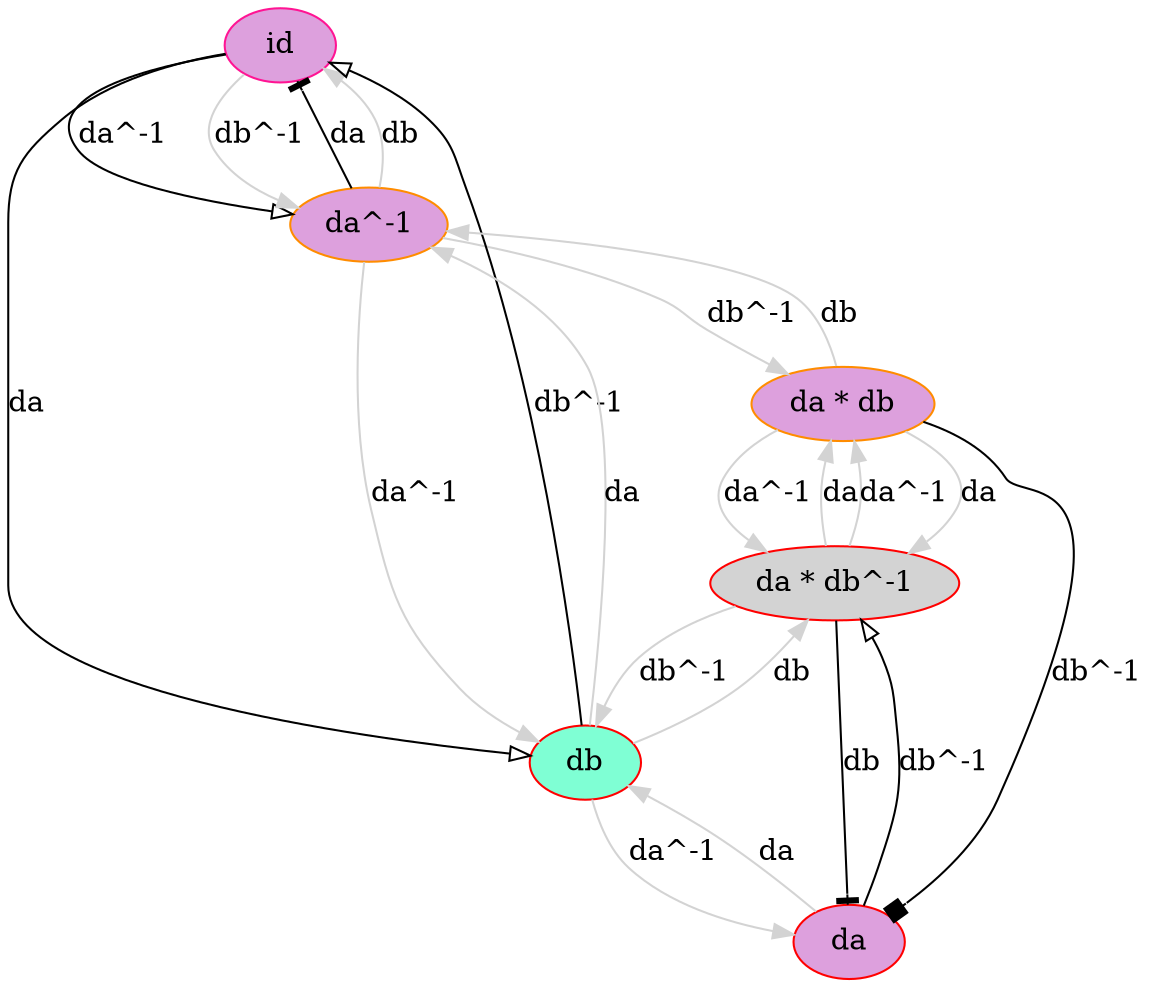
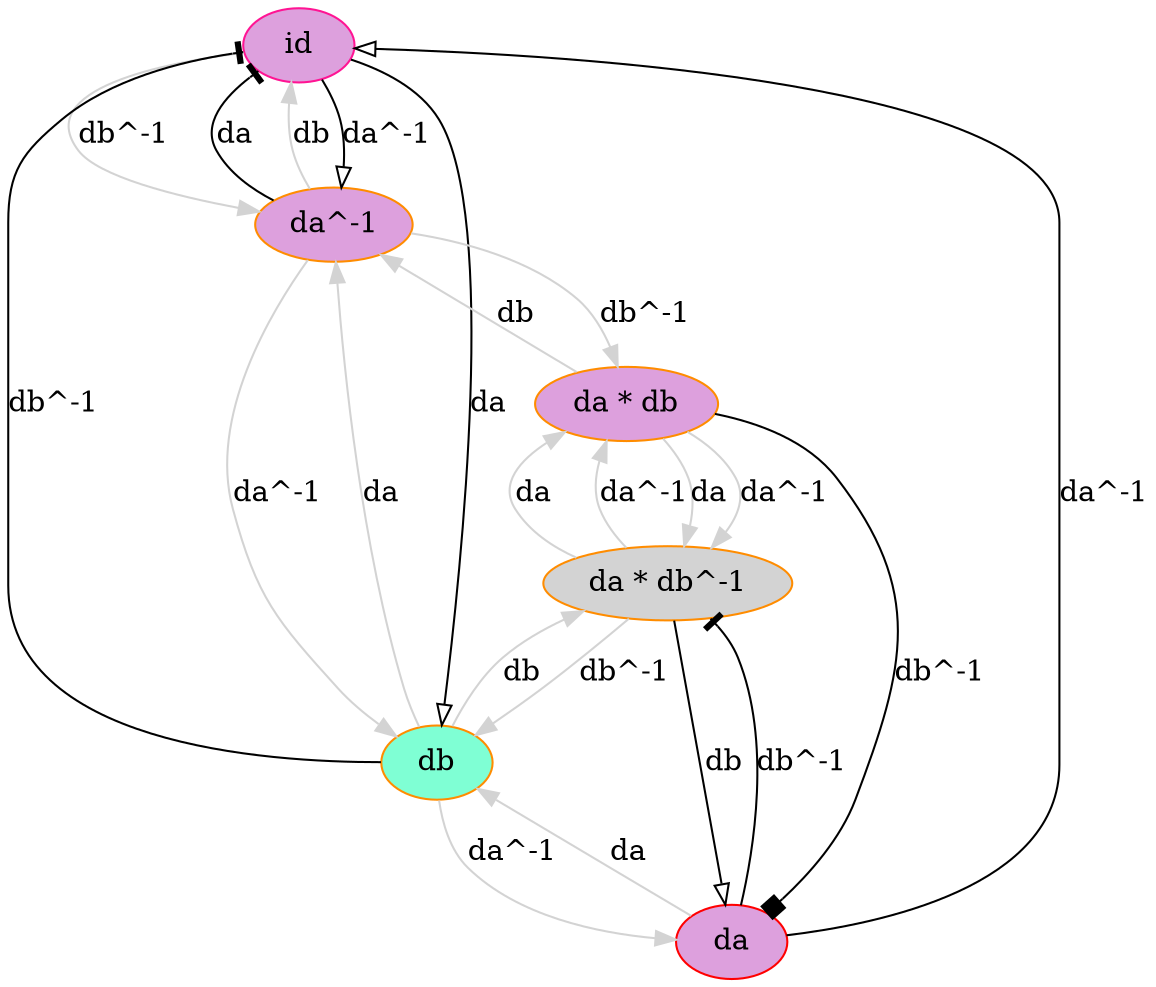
  digraph {
    node [color=red fillcolor=plum style=filled]
    edge [color=lightgray]
    n1 [color=deeppink label=id]
    n2 [color=darkorange label="da^-1"]
-   n3 [fillcolor=aquamarine label=db]
+   n3 [color=darkorange fillcolor=aquamarine label=db]
    n4 [label=da]
-   n5 [fillcolor=lightgrey label="da * db^-1"]
+   n5 [color=darkorange fillcolor=lightgrey label="da * db^-1"]
    n6 [color=darkorange label="da * db"]
    n1 -> n2 [arrowhead=onormal label="da^-1" color=""]
    n1 -> n2 [label="db^-1"]
    n1 -> n3 [arrowhead=onormal label=da color=""]
    n2 -> n1 [arrowhead=tee label=da color=""]
    n2 -> n1 [label=db]
    n2 -> n3 [label="da^-1"]
    n2 -> n6 [label="db^-1"]
-   n3 -> n1 [arrowhead=onormal label="db^-1" color=""]
+   n3 -> n1 [arrowhead=tee label="db^-1" color=""]
    n3 -> n2 [label=da]
    n3 -> n4 [label="da^-1"]
    n3 -> n5 [label=db]
+   n4 -> n1 [arrowhead=onormal label="da^-1" color=""]
    n4 -> n3 [label=da]
-   n4 -> n5 [arrowhead=onormal label="db^-1" color=""]
+   n4 -> n5 [arrowhead=tee label="db^-1" color=""]
    n5 -> n3 [label="db^-1"]
-   n5 -> n4 [arrowhead=tee label=db color=""]
+   n5 -> n4 [arrowhead=onormal label=db color=""]
    n5 -> n6 [label=da]
    n5 -> n6 [label="da^-1"]
    n6 -> n2 [label=db]
    n6 -> n4 [arrowhead=box label="db^-1" color=""]
    n6 -> n5 [label=da]
    n6 -> n5 [label="da^-1"]
  }
